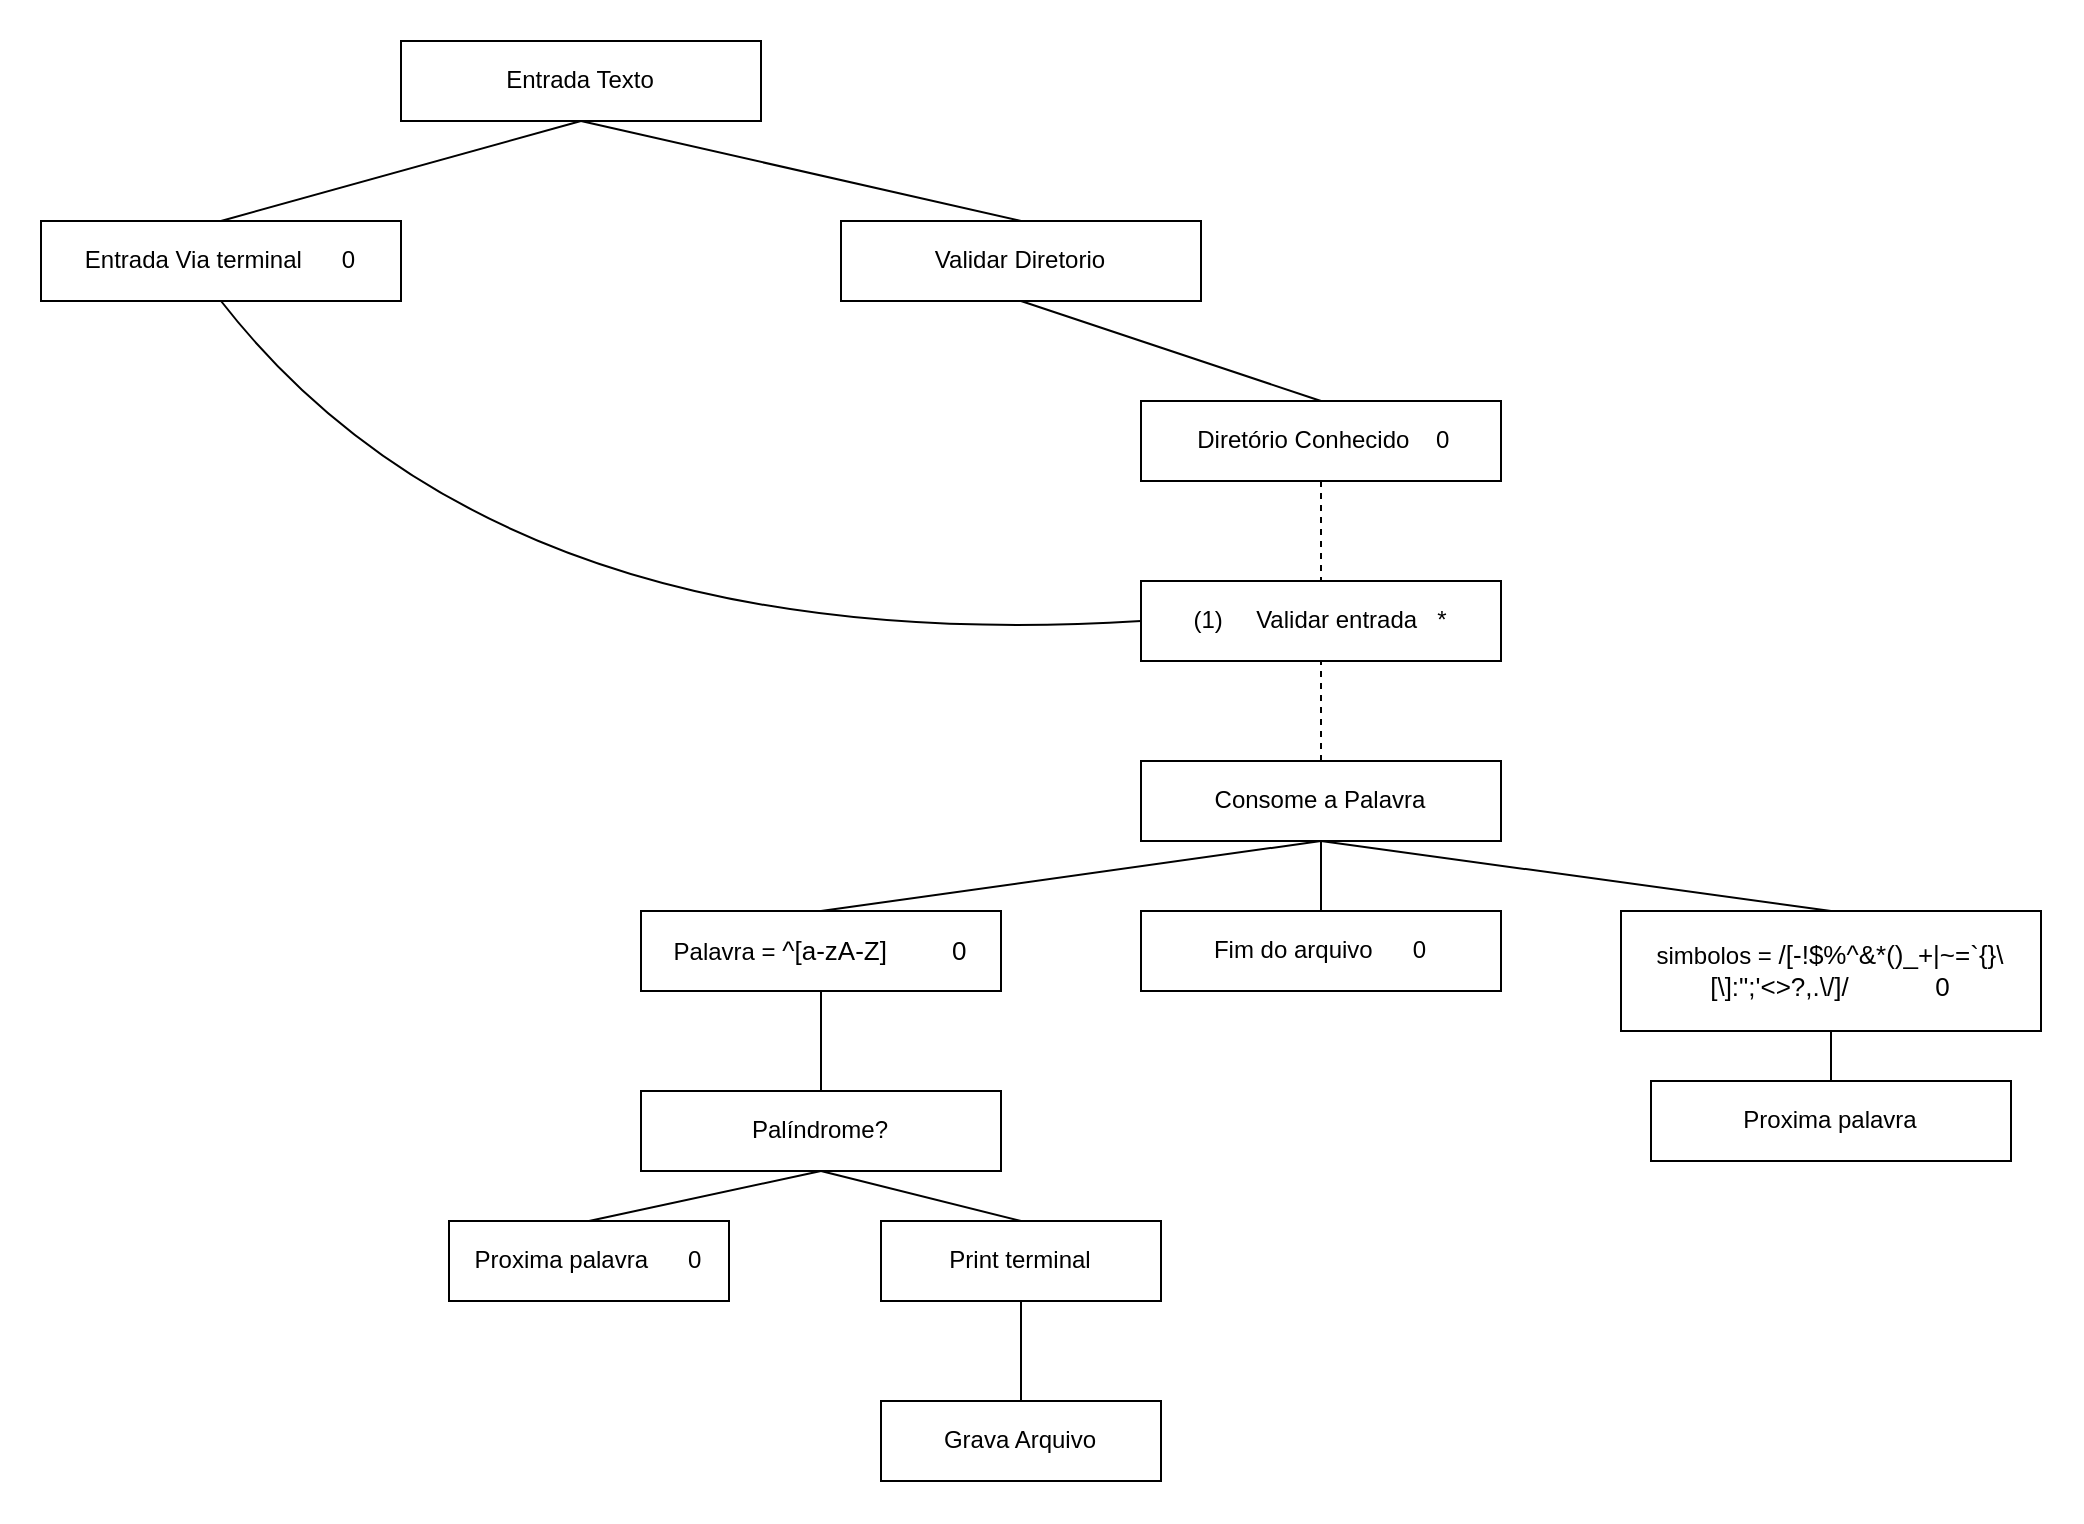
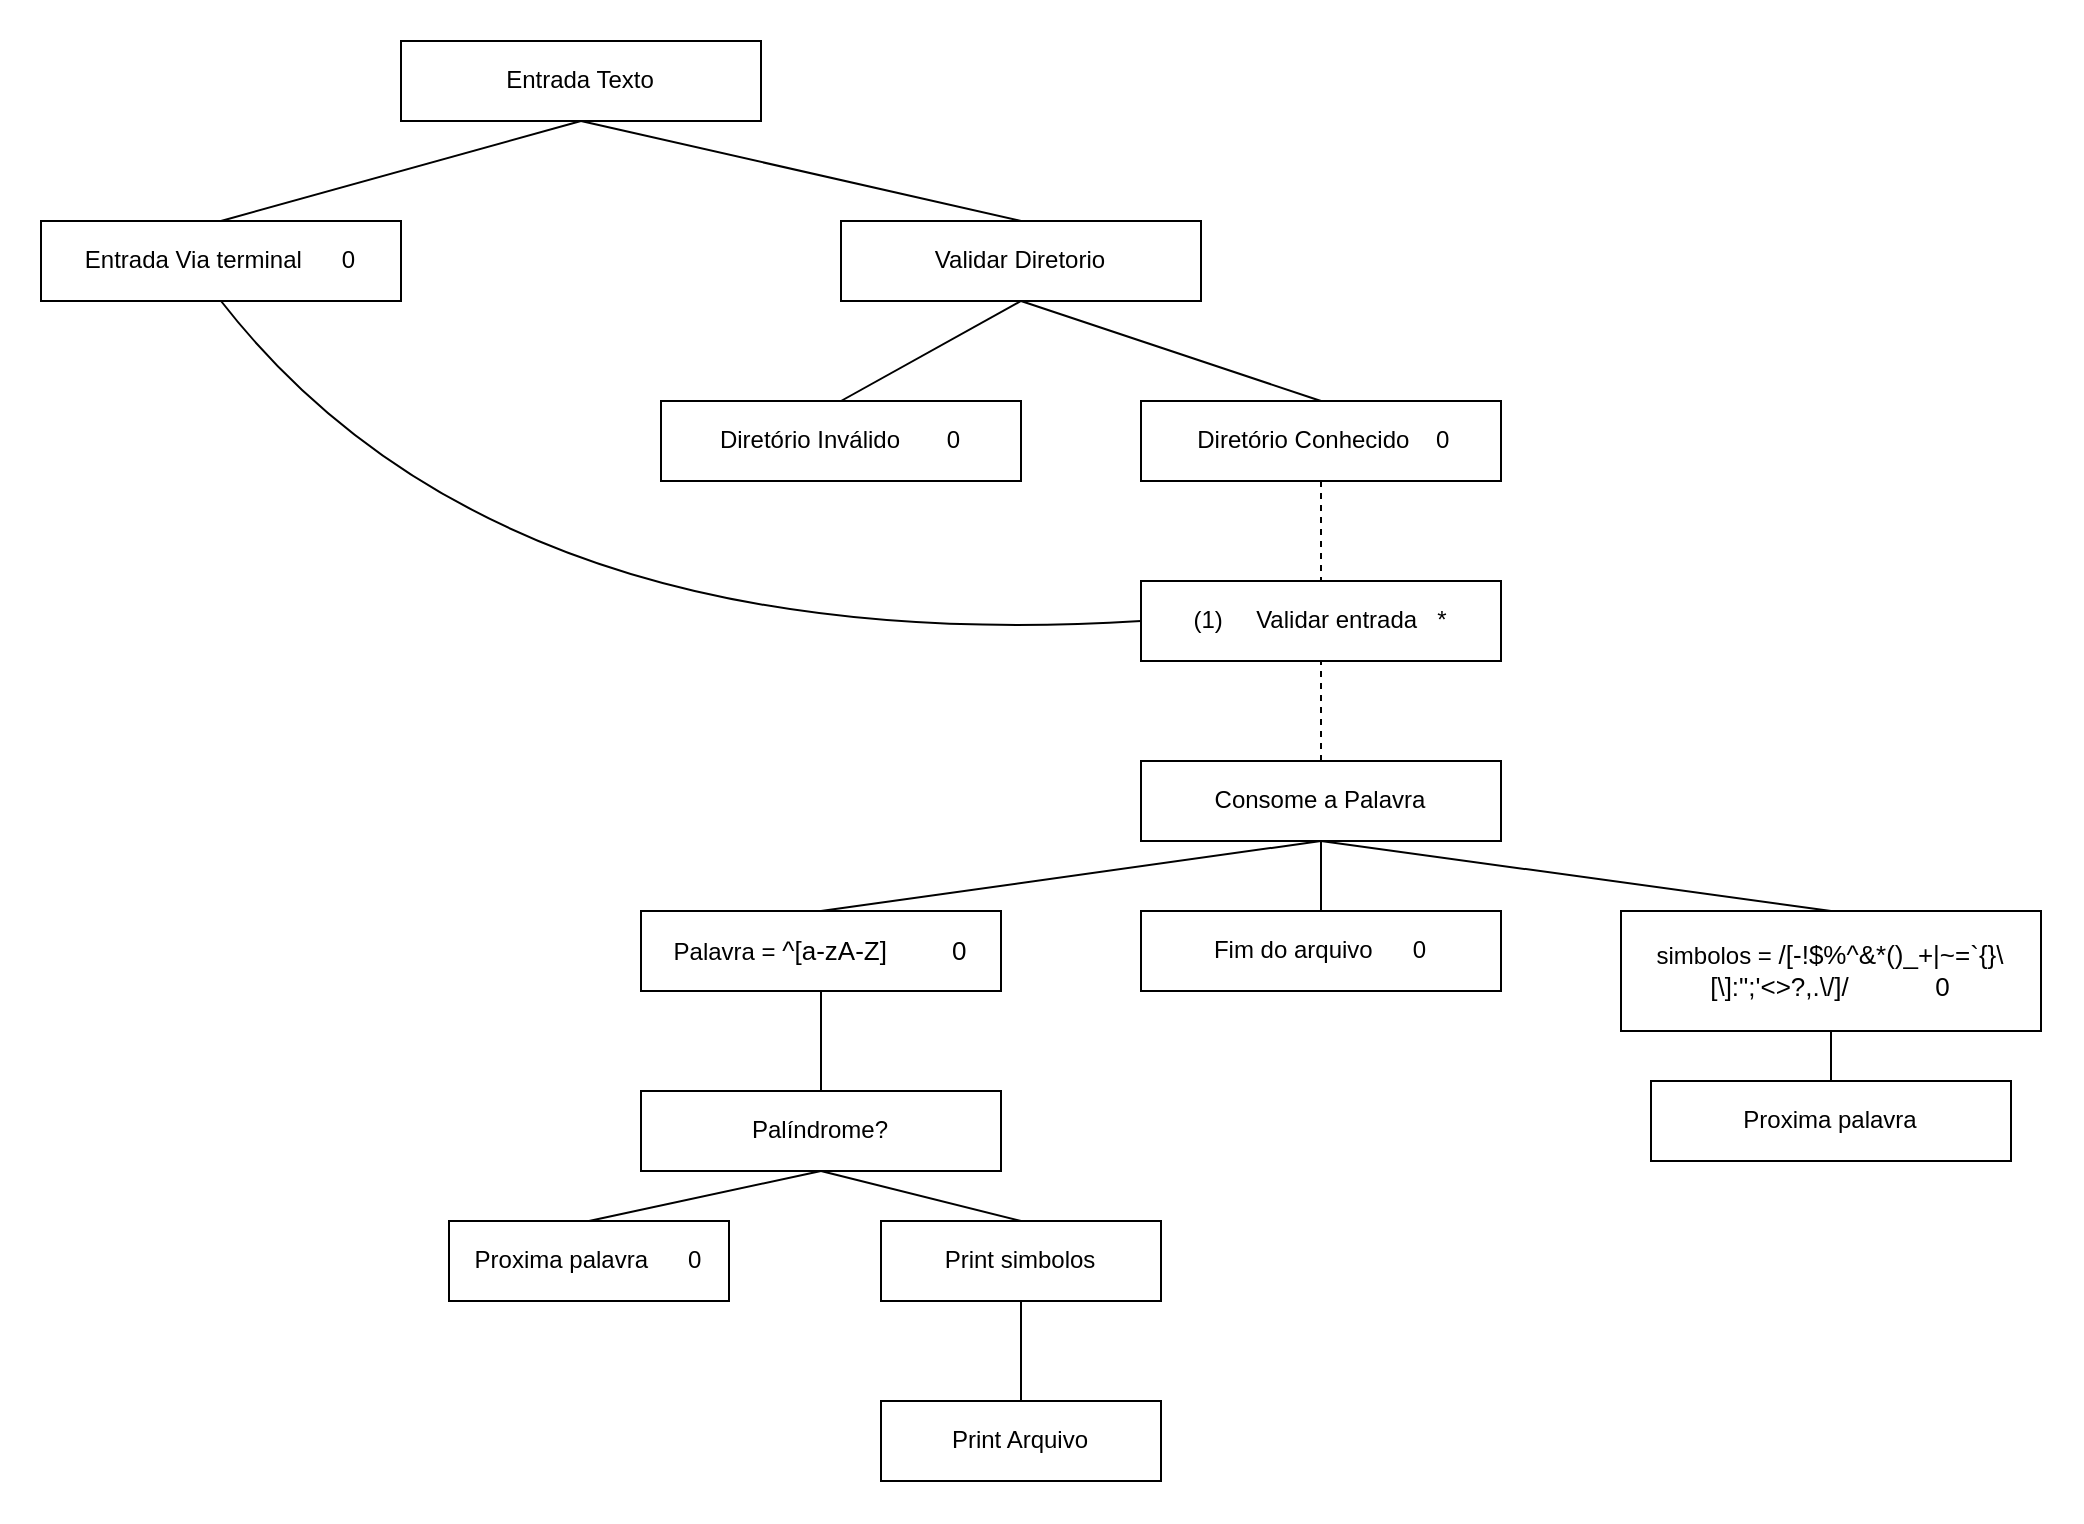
  <mxCell id="0" />
  <mxCell id="1" parent="0" />
  <mxCell id="2" value="Entrada Texto" style="rounded=0;whiteSpace=wrap;html=1;" vertex="1" parent="1"><mxGeometry x="200" y="20" width="180" height="40" as="geometry" /></mxCell>
  <mxCell id="3" value="Entrada Via terminal&amp;nbsp; &amp;nbsp; &amp;nbsp; 0" style="rounded=0;whiteSpace=wrap;html=1;" vertex="1" parent="1"><mxGeometry x="20" y="110" width="180" height="40" as="geometry" /></mxCell>
  <mxCell id="4" value="Validar Diretorio" style="rounded=0;whiteSpace=wrap;html=1;" vertex="1" parent="1"><mxGeometry x="420" y="110" width="180" height="40" as="geometry" /></mxCell>
+ <mxCell id="5" value="Diretório Inválido&amp;nbsp; &amp;nbsp; &amp;nbsp; &amp;nbsp;0" style="rounded=0;whiteSpace=wrap;html=1;" vertex="1" parent="1"><mxGeometry x="330" y="200" width="180" height="40" as="geometry" /></mxCell>
  <mxCell id="6" value="&amp;nbsp;Diretório Conhecido&amp;nbsp; &amp;nbsp; 0" style="rounded=0;whiteSpace=wrap;html=1;" vertex="1" parent="1"><mxGeometry x="570" y="200" width="180" height="40" as="geometry" /></mxCell>
  <mxCell id="7" value="" style="endArrow=none;html=1;rounded=0;exitX=0.5;exitY=0;exitDx=0;exitDy=0;entryX=0.5;entryY=1;entryDx=0;entryDy=0;" edge="1" parent="1" source="3" target="2"><mxGeometry width="50" height="50" relative="1" as="geometry"><mxPoint x="400" y="270" as="sourcePoint" /><mxPoint x="450" y="220" as="targetPoint" /></mxGeometry></mxCell>
  <mxCell id="8" value="" style="endArrow=none;html=1;rounded=0;exitX=0.5;exitY=0;exitDx=0;exitDy=0;entryX=0.5;entryY=1;entryDx=0;entryDy=0;" edge="1" parent="1" source="4" target="2"><mxGeometry width="50" height="50" relative="1" as="geometry"><mxPoint x="120" y="120" as="sourcePoint" /><mxPoint x="300" y="70" as="targetPoint" /></mxGeometry></mxCell>
+ <mxCell id="9" value="" style="endArrow=none;html=1;rounded=0;exitX=0.5;exitY=1;exitDx=0;exitDy=0;entryX=0.5;entryY=0;entryDx=0;entryDy=0;" edge="1" parent="1" source="4" target="5"><mxGeometry width="50" height="50" relative="1" as="geometry"><mxPoint x="520" y="120" as="sourcePoint" /><mxPoint x="300" y="70" as="targetPoint" /></mxGeometry></mxCell>
  <mxCell id="10" value="" style="endArrow=none;html=1;rounded=0;exitX=0.5;exitY=1;exitDx=0;exitDy=0;entryX=0.5;entryY=0;entryDx=0;entryDy=0;" edge="1" parent="1" source="4" target="6"><mxGeometry width="50" height="50" relative="1" as="geometry"><mxPoint x="520" y="160" as="sourcePoint" /><mxPoint x="430" y="210" as="targetPoint" /></mxGeometry></mxCell>
  <mxCell id="11" value="(1)&amp;nbsp; &amp;nbsp; &amp;nbsp;Validar entrada&amp;nbsp; &amp;nbsp;*" style="rounded=0;whiteSpace=wrap;html=1;" vertex="1" parent="1"><mxGeometry x="570" y="290" width="180" height="40" as="geometry" /></mxCell>
  <mxCell id="12" value="" style="endArrow=none;html=1;rounded=0;exitX=0.5;exitY=1;exitDx=0;exitDy=0;entryX=0.5;entryY=0;entryDx=0;entryDy=0;dashed=1;" edge="1" parent="1" source="6" target="11"><mxGeometry width="50" height="50" relative="1" as="geometry"><mxPoint x="520" y="160" as="sourcePoint" /><mxPoint x="670" y="210" as="targetPoint" /></mxGeometry></mxCell>
  <mxCell id="13" value="" style="endArrow=none;html=1;exitX=0.5;exitY=1;exitDx=0;exitDy=0;curved=1;entryX=0;entryY=0.5;entryDx=0;entryDy=0;" edge="1" parent="1" source="3" target="11"><mxGeometry width="50" height="50" relative="1" as="geometry"><mxPoint x="400" y="480" as="sourcePoint" /><mxPoint x="540" y="320" as="targetPoint" /><Array as="points"><mxPoint x="250" y="330" /></Array></mxGeometry></mxCell>
  <mxCell id="14" value="Consome a Palavra" style="rounded=0;whiteSpace=wrap;html=1;" vertex="1" parent="1"><mxGeometry x="570" y="380" width="180" height="40" as="geometry" /></mxCell>
  <mxCell id="15" value="" style="endArrow=none;html=1;rounded=0;exitX=0.5;exitY=0;exitDx=0;exitDy=0;entryX=0.5;entryY=1;entryDx=0;entryDy=0;dashed=1;" edge="1" parent="1" source="14" target="11"><mxGeometry width="50" height="50" relative="1" as="geometry"><mxPoint x="670" y="250" as="sourcePoint" /><mxPoint x="670" y="300" as="targetPoint" /></mxGeometry></mxCell>
  <mxCell id="16" value="Palavra =&amp;nbsp;&lt;span style=&quot;color: rgba(0 , 0 , 0 , 0) ; font-family: monospace ; font-size: 0px&quot;&gt;b3CmxGraphModel%3E%3Croot%3E%3CmxCell%20id%3D%220%22%2F%3E%3CmxCell%20id%3D%221%22%20parent%3D%220%22%2F%3E%3CmxCell%20id%3D%222%22%20value%3D%22Consome%20a%20Palavra%22%20style%3D%22rounded%3D0%3BwhiteSpace%3Dwrap%3Bhtml%3D1%3B%22%20vertex%3D%221%22%20parent%3D%221%22%3E%3CmxGeometry%20x%3D%22690%22%20y%3D%22400%22%20width%3D%22180%22%20height%3D%2240%22%20as%3D%22geometry%22%2F%3E%3C%2FmxCell%3E%3C%2Froot%3E%3C%2FmxGraphModel%3E&lt;/span&gt;&lt;span style=&quot;color: rgba(0 , 0 , 0 , 0) ; font-family: monospace ; font-size: 0px&quot;&gt;%3CmxGraphModel%3E%3Croot%3E%3CmxCell%20id%3D%220%22%2F%3E%3CmxCell%20id%3D%221%22%20parent%3D%220%22%2F%3E%3CmxCell%20id%3D%222%22%20value%3D%22Consome%20a%20Palavra%22%20style%3D%22rounded%3D0%3BwhiteSpace%3Dwrap%3Bhtml%3D1%3B%22%20vertex%3D%221%22%20parent%3D%221%22%3E%3CmxGeometry%20x%3D%22690%22%20y%3D%22400%22%20width%3D%22180%22%20height%3D%2240%22%20as%3D%22geometry%22%2F%3E%3C%2FmxCell%3E%3C%2Froot%3E%3C%2FmxGraphModel%3E&lt;/span&gt;&lt;span style=&quot;background-color: transparent ; font-family: inherit ; font-style: inherit ; font-weight: inherit ; font-size: 13px ; text-align: left&quot;&gt;^[a-zA-Z]&amp;nbsp; &amp;nbsp; &amp;nbsp; &amp;nbsp; &amp;nbsp;0&lt;/span&gt;" style="rounded=0;whiteSpace=wrap;html=1;" vertex="1" parent="1"><mxGeometry x="320" y="455" width="180" height="40" as="geometry" /></mxCell>
  <mxCell id="17" value="simbolos =&amp;nbsp;&lt;span style=&quot;background-color: transparent ; font-family: inherit ; font-style: inherit ; font-weight: inherit ; font-size: 13px ; text-align: left&quot;&gt;/[-!$%^&amp;amp;*()_+|~=&lt;/span&gt;&lt;span class=&quot;hljs-string&quot; style=&quot;background-color: transparent ; font-family: inherit ; font-style: inherit ; font-variant: inherit ; font-weight: inherit ; font-size: 13px ; text-align: left ; margin: 0px ; padding: 0px ; border: 0px ; font-stretch: inherit ; line-height: inherit ; vertical-align: baseline ; box-sizing: inherit&quot;&gt;`{}\[\]:&quot;;'&amp;lt;&amp;gt;?,.\/]/&amp;nbsp; &amp;nbsp; &amp;nbsp; &amp;nbsp; &amp;nbsp; &amp;nbsp; 0&lt;/span&gt;" style="rounded=0;whiteSpace=wrap;html=1;" vertex="1" parent="1"><mxGeometry x="810" y="455" width="210" height="60" as="geometry" /></mxCell>
  <mxCell id="18" value="Proxima palavra" style="rounded=0;whiteSpace=wrap;html=1;" vertex="1" parent="1"><mxGeometry x="825" y="540" width="180" height="40" as="geometry" /></mxCell>
  <mxCell id="19" value="" style="endArrow=none;html=1;rounded=0;exitX=0.5;exitY=0;exitDx=0;exitDy=0;entryX=0.5;entryY=1;entryDx=0;entryDy=0;" edge="1" parent="1" source="17" target="14"><mxGeometry width="50" height="50" relative="1" as="geometry"><mxPoint x="670" y="390" as="sourcePoint" /><mxPoint x="670" y="340" as="targetPoint" /></mxGeometry></mxCell>
  <mxCell id="20" value="" style="endArrow=none;html=1;rounded=0;exitX=0.5;exitY=0;exitDx=0;exitDy=0;entryX=0.5;entryY=1;entryDx=0;entryDy=0;" edge="1" parent="1" source="18" target="17"><mxGeometry width="50" height="50" relative="1" as="geometry"><mxPoint x="750" y="395" as="sourcePoint" /><mxPoint x="750" y="345" as="targetPoint" /></mxGeometry></mxCell>
  <mxCell id="21" value="" style="endArrow=none;html=1;rounded=0;exitX=0.5;exitY=1;exitDx=0;exitDy=0;entryX=0.5;entryY=0;entryDx=0;entryDy=0;" edge="1" parent="1" source="14" target="16"><mxGeometry width="50" height="50" relative="1" as="geometry"><mxPoint x="520" y="160" as="sourcePoint" /><mxPoint x="430" y="210" as="targetPoint" /></mxGeometry></mxCell>
  <mxCell id="22" value="Palíndrome?" style="rounded=0;whiteSpace=wrap;html=1;" vertex="1" parent="1"><mxGeometry x="320" y="545" width="180" height="40" as="geometry" /></mxCell>
  <mxCell id="23" value="" style="endArrow=none;html=1;rounded=0;exitX=0.5;exitY=1;exitDx=0;exitDy=0;entryX=0.5;entryY=0;entryDx=0;entryDy=0;" edge="1" parent="1" source="16" target="22"><mxGeometry width="50" height="50" relative="1" as="geometry"><mxPoint x="600" y="235" as="sourcePoint" /><mxPoint x="600" y="285" as="targetPoint" /></mxGeometry></mxCell>
  <mxCell id="24" value="Fim do arquivo&amp;nbsp; &amp;nbsp; &amp;nbsp; 0" style="rounded=0;whiteSpace=wrap;html=1;" vertex="1" parent="1"><mxGeometry x="570" y="455" width="180" height="40" as="geometry" /></mxCell>
  <mxCell id="25" value="Proxima palavra&amp;nbsp; &amp;nbsp; &amp;nbsp; 0" style="rounded=0;whiteSpace=wrap;html=1;" vertex="1" parent="1"><mxGeometry x="224" y="610" width="140" height="40" as="geometry" /></mxCell>
  <mxCell id="26" value="" style="endArrow=none;html=1;rounded=0;exitX=0.5;exitY=0;exitDx=0;exitDy=0;entryX=0.5;entryY=1;entryDx=0;entryDy=0;" edge="1" parent="1" source="25" target="22"><mxGeometry width="50" height="50" relative="1" as="geometry"><mxPoint x="670" y="390" as="sourcePoint" /><mxPoint x="670" y="340" as="targetPoint" /></mxGeometry></mxCell>
  <mxCell id="27" value="" style="endArrow=none;html=1;rounded=0;entryX=0.5;entryY=0;entryDx=0;entryDy=0;" edge="1" parent="1" target="24"><mxGeometry width="50" height="50" relative="1" as="geometry"><mxPoint x="660" y="420" as="sourcePoint" /><mxPoint x="660" y="460" as="targetPoint" /></mxGeometry></mxCell>
- <mxCell id="28" value="Print terminal" style="rounded=0;whiteSpace=wrap;html=1;" vertex="1" parent="1"><mxGeometry x="440" y="610" width="140" height="40" as="geometry" /></mxCell>
+ <mxCell id="28" value="Print simbolos" style="rounded=0;whiteSpace=wrap;html=1;" vertex="1" parent="1"><mxGeometry x="440" y="610" width="140" height="40" as="geometry" /></mxCell>
  <mxCell id="29" value="" style="endArrow=none;html=1;rounded=0;exitX=0.5;exitY=0;exitDx=0;exitDy=0;entryX=0.5;entryY=1;entryDx=0;entryDy=0;" edge="1" parent="1" source="28" target="22"><mxGeometry width="50" height="50" relative="1" as="geometry"><mxPoint x="304" y="620" as="sourcePoint" /><mxPoint x="420" y="620" as="targetPoint" /></mxGeometry></mxCell>
- <mxCell id="30" value="Grava Arquivo" style="rounded=0;whiteSpace=wrap;html=1;" vertex="1" parent="1"><mxGeometry x="440" y="700" width="140" height="40" as="geometry" /></mxCell>
+ <mxCell id="30" value="Print Arquivo" style="rounded=0;whiteSpace=wrap;html=1;" vertex="1" parent="1"><mxGeometry x="440" y="700" width="140" height="40" as="geometry" /></mxCell>
  <mxCell id="31" value="" style="endArrow=none;html=1;rounded=0;exitX=0.5;exitY=0;exitDx=0;exitDy=0;entryX=0.5;entryY=1;entryDx=0;entryDy=0;" edge="1" parent="1" source="30" target="28"><mxGeometry width="50" height="50" relative="1" as="geometry"><mxPoint x="670" y="390" as="sourcePoint" /><mxPoint x="670" y="340" as="targetPoint" /></mxGeometry></mxCell>
